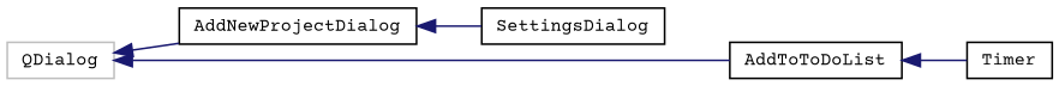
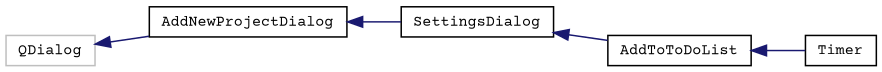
  digraph {
    fontname="Courier Prime"
    rankdir=LR
    node [color=black fillcolor=white fontname="Courier Prime" fontsize=10 shape=record style=filled]
    edge [color=midnightblue dir=back fontname="Courier Prime" fontsize=10 labelfontname=Helvetica labelfontsize=10 style=solid]
    n1 [color=grey75 height=0.2 label=QDialog width=0.4]
    n2 [height=0.2 label=AddNewProjectDialog width=0.4]
    n3 [height=0.2 label=AddToToDoList width=0.4]
    n4 [height=0.2 label=SettingsDialog width=0.4]
    n5 [height=0.2 label=Timer width=0.4]
    n1 -> n2
-   n1 -> n3
+   n4 -> n3
    n2 -> n4
    n3 -> n5
  }
